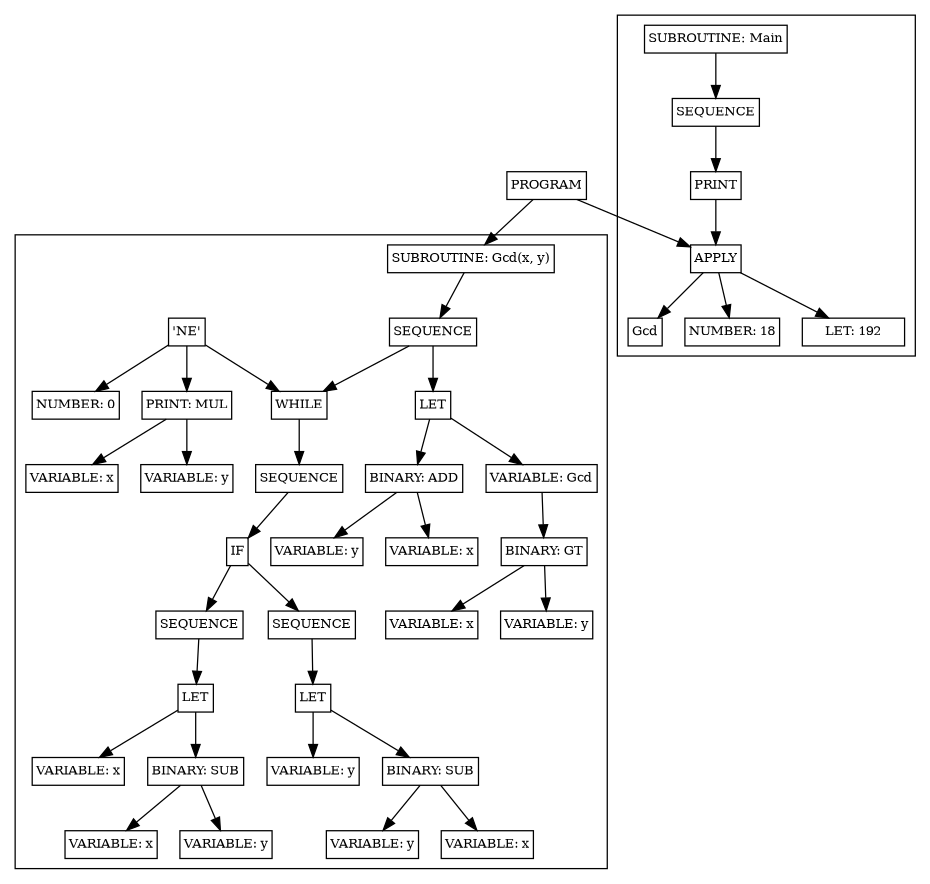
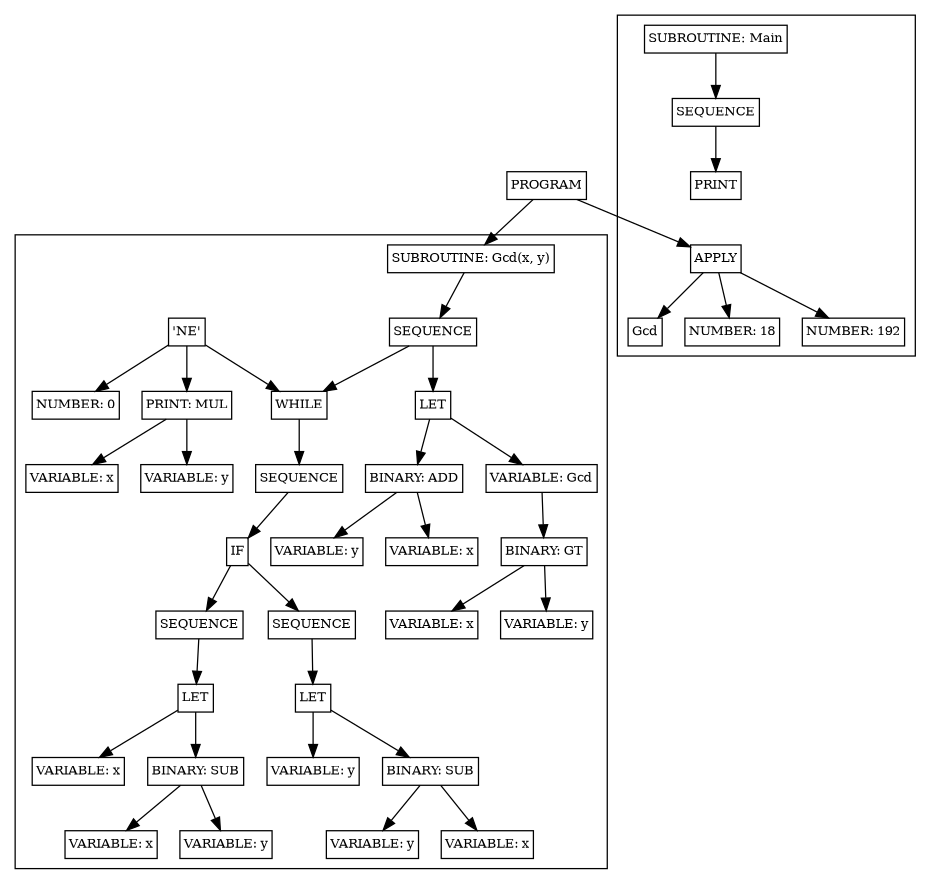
  digraph {
    node [fontsize=10 margin=0.04 ordering=out shape=box]
    n1 [height=0.3 label="SUBROUTINE: Gcd(x, y)" width=0.2]
    n2 [height=0.3 label=SEQUENCE width=0.2]
    n3 [height=0.3 label=WHILE width=0.2]
    n4 [height=0.3 label=LET width=0.2]
    n5 [height=0.3 label="VARIABLE: x" width=0.2]
    n6 [height=0.3 label="VARIABLE: y" width=0.2]
    n7 [height=0.3 label="PRINT: MUL" width=0.2]
    n8 [height=0.3 label="NUMBER: 0" width=0.2]
    n9 [height=0.3 label="'NE'" width=0.2]
    n10 [height=0.3 label="VARIABLE: x" width=0.2]
    n11 [height=0.3 label="VARIABLE: y" width=0.2]
    n12 [height=0.3 label="BINARY: GT" width=0.2]
    n13 [height=0.3 label="VARIABLE: x" width=0.2]
    n14 [height=0.3 label="VARIABLE: x" width=0.2]
    n15 [height=0.3 label="VARIABLE: y" width=0.2]
    n16 [height=0.3 label="BINARY: SUB" width=0.2]
    n17 [height=0.3 label=LET width=0.2]
    n18 [height=0.3 label=SEQUENCE width=0.2]
    n19 [height=0.3 label="VARIABLE: y" width=0.2]
    n20 [height=0.3 label="VARIABLE: y" width=0.2]
    n21 [height=0.3 label="VARIABLE: x" width=0.2]
    n22 [height=0.3 label="BINARY: SUB" width=0.2]
    n23 [height=0.3 label=LET width=0.2]
    n24 [height=0.3 label=SEQUENCE width=0.2]
    n25 [height=0.3 label=IF width=0.2]
    n26 [height=0.3 label=SEQUENCE width=0.2]
    n27 [height=0.3 label="VARIABLE: Gcd" width=0.2]
    n28 [height=0.3 label="VARIABLE: x" width=0.2]
    n29 [height=0.3 label="VARIABLE: y" width=0.2]
    n30 [height=0.3 label="BINARY: ADD" width=0.2]
    n31 [height=0.3 label="SUBROUTINE։ Main" width=0.2]
    n32 [height=0.3 label=SEQUENCE width=0.2]
    n33 [height=0.3 label=PRINT width=0.2]
    n34 [height=0.3 label="NUMBER: 18" width=0.2]
-   n35 [height=0.3 label="LET: 192" width=0.2]
+   n35 [height=0.3 label="NUMBER: 192" width=0.2]
    n36 [height=0.3 label=APPLY width=0.2]
    n37 [height=0.3 label=Gcd width=0.2]
    n38 [height=0.3 label=PROGRAM width=0.2]
    subgraph cluster_1 {
      n1
      n2
      n3
      n4
      n5
      n6
      n7
      n8
      n9
      n10
      n11
      n12
      n13
      n14
      n15
      n16
      n17
      n18
      n19
      n20
      n21
      n22
      n23
      n24
      n25
      n26
      n27
      n28
      n29
      n30
    }
    subgraph cluster_2 {
      n31
      n32
      n33
      n34
      n35
      n36
      n37
    }
    n1 -> n2
    n2 -> n3
    n2 -> n4
    n3 -> n26
    n4 -> n27
    n4 -> n30
    n7 -> n5
    n7 -> n6
    n9 -> n3
    n9 -> n7
    n9 -> n8
    n12 -> n10
    n12 -> n11
    n16 -> n14
    n16 -> n15
    n17 -> n13
    n17 -> n16
    n18 -> n17
    n22 -> n20
    n22 -> n21
    n23 -> n19
    n23 -> n22
    n24 -> n23
    n25 -> n18
    n25 -> n24
    n26 -> n25
    n27 -> n12
    n30 -> n28
    n30 -> n29
    n31 -> n32
    n32 -> n33
-   n33 -> n36
    n36 -> n34
    n36 -> n35
    n36 -> n37
    n38 -> n1
    n38 -> n36
  }
